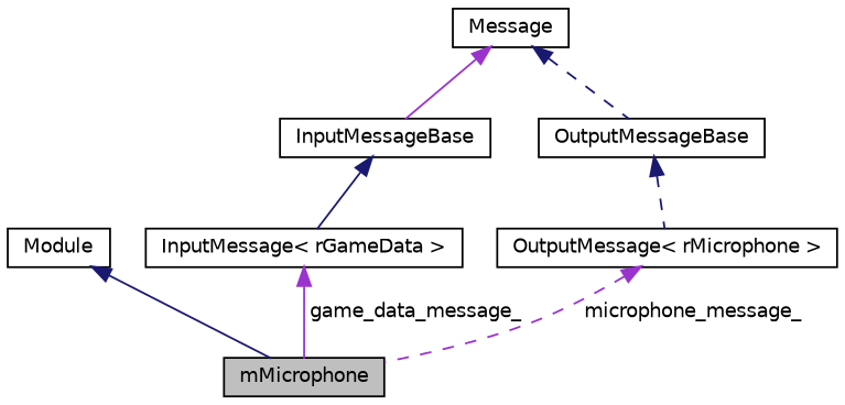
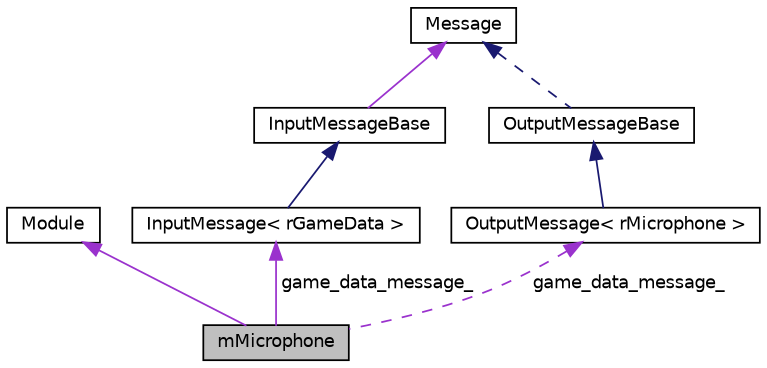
  digraph {
    node [color=black fillcolor=white fontname=Helvetica fontsize=10 shape=record style=filled]
    edge [color=midnightblue dir=back fontname=Helvetica fontsize=10 labelfontname=Helvetica labelfontsize=10 style=solid]
    n1 [fillcolor=grey75 fontcolor=black height=0.2 label=mMicrophone width=0.4]
    n2 [height=0.2 label=Module width=0.4]
    n3 [height=0.2 label="InputMessage\< rGameData \>" width=0.4]
    n4 [height=0.2 label=InputMessageBase width=0.4]
    n5 [height=0.2 label=Message width=0.4]
    n6 [height=0.2 label=OutputMessageBase width=0.4]
    n7 [height=0.2 label="OutputMessage\< rMicrophone \>" width=0.4]
-   n2 -> n1
+   n2 -> n1 [color=darkorchid3]
    n3 -> n1 [color=darkorchid3 label=" game_data_message_"]
    n4 -> n3
    n5 -> n4 [color=darkorchid3]
    n5 -> n6 [style=dashed]
-   n6 -> n7 [style=dashed]
-   n7 -> n1 [color=darkorchid3 label=" microphone_message_" style=dashed]
+   n6 -> n7
+   n7 -> n1 [color=darkorchid3 label=" game_data_message_" style=dashed]
  }
